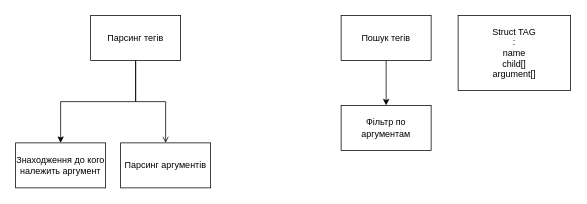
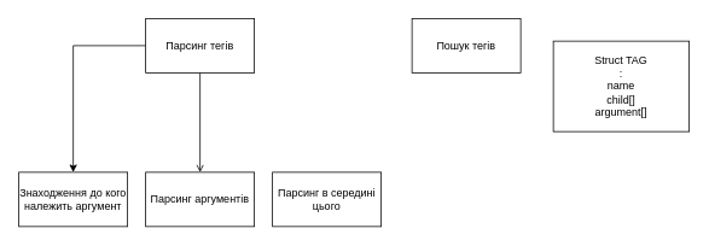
  <mxCell id="0" />
  <mxCell id="1" parent="0" />
  <mxCell id="2" style="edgeStyle=orthogonalEdgeStyle;rounded=0;orthogonalLoop=1;jettySize=auto;html=1;" edge="1" parent="1" source="4" target="9"><mxGeometry relative="1" as="geometry" /></mxCell>
  <mxCell id="3" style="edgeStyle=orthogonalEdgeStyle;rounded=0;orthogonalLoop=1;jettySize=auto;html=1;endArrow=open;" edge="1" parent="1" source="4" target="11"><mxGeometry relative="1" as="geometry" /></mxCell>
- <mxCell id="4" value="Парсинг тегів" style="rounded=0;whiteSpace=wrap;html=1;" vertex="1" parent="1"><mxGeometry x="120" y="20" width="120" height="60" as="geometry" /></mxCell>
- <mxCell id="5" value="Фільтр по аргументам" style="rounded=0;whiteSpace=wrap;html=1;" vertex="1" parent="1"><mxGeometry x="454" y="140" width="120" height="60" as="geometry" /></mxCell>
- <mxCell id="6" value="&lt;font style=&quot;vertical-align: inherit&quot;&gt;&lt;font style=&quot;vertical-align: inherit&quot;&gt;Struct TAG&lt;br&gt;:&lt;br&gt;name&lt;br&gt;child[]&lt;br&gt;argument[]&lt;br&gt;&lt;/font&gt;&lt;/font&gt;" style="rounded=0;whiteSpace=wrap;html=1;" vertex="1" parent="1"><mxGeometry x="610" y="20" width="150" height="100" as="geometry" /></mxCell>
- <mxCell id="7" style="edgeStyle=orthogonalEdgeStyle;rounded=0;orthogonalLoop=1;jettySize=auto;html=1;entryX=0.5;entryY=0;entryDx=0;entryDy=0;" edge="1" parent="1" source="8" target="5"><mxGeometry relative="1" as="geometry" /></mxCell>
+ <mxCell id="4" value="Парсинг тегів" style="rounded=0;whiteSpace=wrap;html=1;" vertex="1" parent="1"><mxGeometry x="160" y="20" width="120" height="60" as="geometry" /></mxCell>
+ <mxCell id="6" value="&lt;font style=&quot;vertical-align: inherit&quot;&gt;&lt;font style=&quot;vertical-align: inherit&quot;&gt;Struct TAG&lt;br&gt;:&lt;br&gt;name&lt;br&gt;child[]&lt;br&gt;argument[]&lt;br&gt;&lt;/font&gt;&lt;/font&gt;" style="rounded=0;whiteSpace=wrap;html=1;" vertex="1" parent="1"><mxGeometry x="610" y="45" width="150" height="100" as="geometry" /></mxCell>
  <mxCell id="8" value="Пошук тегів" style="rounded=0;whiteSpace=wrap;html=1;" vertex="1" parent="1"><mxGeometry x="454" y="20" width="120" height="60" as="geometry" /></mxCell>
  <mxCell id="9" value="Знаходження до кого належить аргумент" style="rounded=0;whiteSpace=wrap;html=1;" vertex="1" parent="1"><mxGeometry x="20" y="190" width="120" height="60" as="geometry" /></mxCell>
+ <mxCell id="10" value="Парсинг в середині цього" style="rounded=0;whiteSpace=wrap;html=1;" vertex="1" parent="1"><mxGeometry x="300" y="190" width="120" height="60" as="geometry" /></mxCell>
  <mxCell id="11" value="Парсинг аргументів" style="rounded=0;whiteSpace=wrap;html=1;" vertex="1" parent="1"><mxGeometry x="160" y="190" width="120" height="60" as="geometry" /></mxCell>
